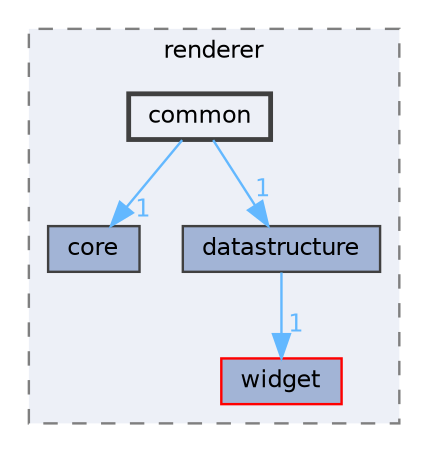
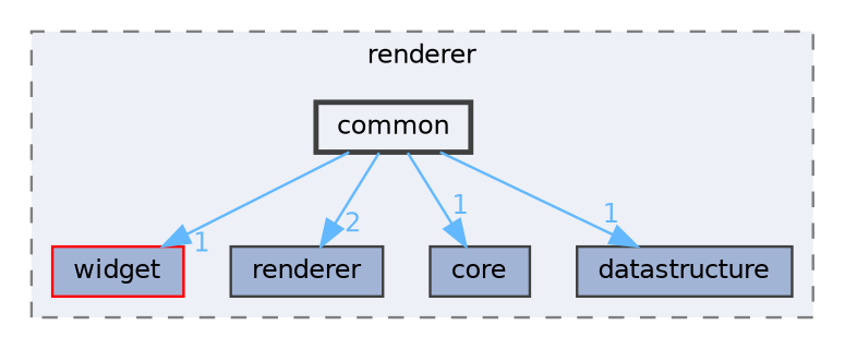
  digraph {
    compound=true
    node [color=grey25 fillcolor="#a2b4d6" fontname=Helvetica fontsize=10 shape=box style=filled]
    edge [color=steelblue1 fontcolor=steelblue1 fontname=Helvetica fontsize=10 headlabel=1 labeldistance=1.5 labelfontname=Helvetica labelfontsize=10]
    n1 [color=red height=0.2 label=widget width=0.4]
+   n2 [height=0.2 label=renderer width=0.4]
    n3 [height=0.2 label=core width=0.4]
    n4 [height=0.2 label=datastructure width=0.4]
    n5 [fillcolor="#edf0f7" height=0.2 label=common style="filled,bold" width=0.4]
    subgraph cluster_1 {
      bgcolor="#edf0f7"
      fontname=Helvetica
      fontsize=10
      label=renderer
      pencolor=grey50
      style="filled,dashed"
      n1
+     n2
      n3
      n4
      n5
    }
-   n4 -> n1
+   n5 -> n1
+   n5 -> n2 [headlabel=2]
    n5 -> n3
    n5 -> n4
  }
